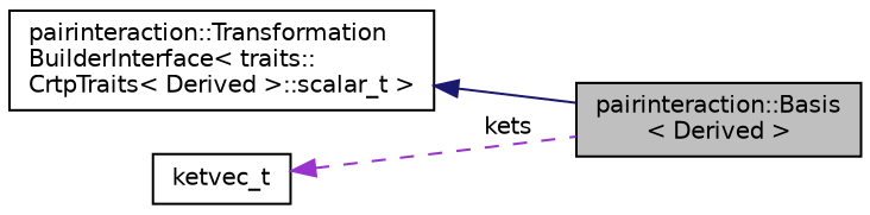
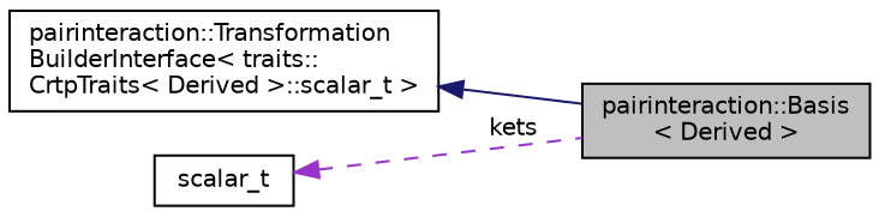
  digraph {
    rankdir=LR
    node [color=black fontname=Helvetica fontsize=10 shape=record]
    edge [dir=back fontname=Helvetica fontsize=10 labelfontname=Helvetica labelfontsize=10]
    n1 [fillcolor=grey75 fontcolor=black height=0.2 label="pairinteraction::Basis\l\< Derived \>" style=filled width=0.4]
    n2 [height=0.2 label="pairinteraction::Transformation\lBuilderInterface\< traits::\lCrtpTraits\< Derived \>::scalar_t \>" width=0.4]
-   n3 [height=0.2 label=ketvec_t width=0.4]
+   n3 [height=0.2 label=scalar_t width=0.4]
    n2 -> n1 [color=midnightblue style=solid]
    n3 -> n1 [color=darkorchid3 label=" kets" style=dashed]
  }
